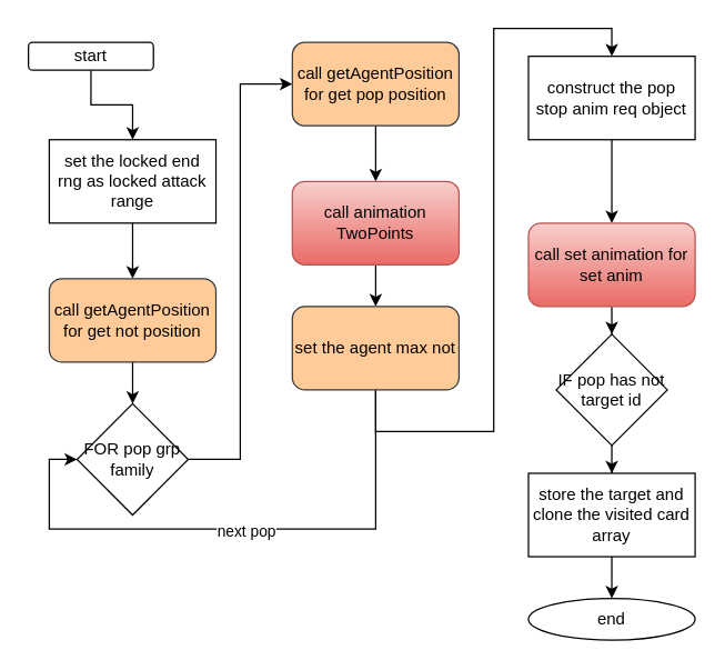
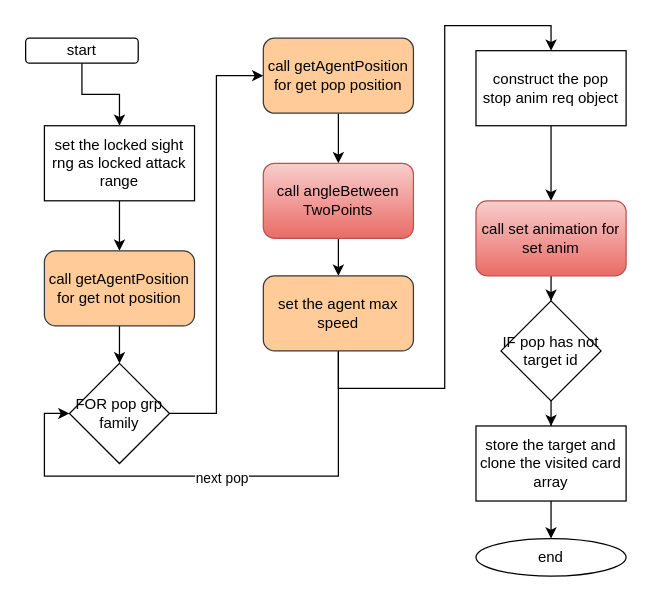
  <mxCell id="0" />
  <mxCell id="1" parent="0" />
  <mxCell id="2" value="" style="edgeStyle=orthogonalEdgeStyle;rounded=0;orthogonalLoop=1;jettySize=auto;html=1;" edge="1" parent="1" source="3" target="5"><mxGeometry relative="1" as="geometry" /></mxCell>
  <mxCell id="3" value="start" style="rounded=1;whiteSpace=wrap;html=1;" vertex="1" parent="1"><mxGeometry x="20" y="30" width="90" height="20" as="geometry" /></mxCell>
  <mxCell id="4" value="" style="edgeStyle=orthogonalEdgeStyle;rounded=0;orthogonalLoop=1;jettySize=auto;html=1;" edge="1" parent="1" source="5" target="7"><mxGeometry relative="1" as="geometry" /></mxCell>
- <mxCell id="5" value="set the locked end rng as locked attack range" style="rounded=0;whiteSpace=wrap;html=1;" vertex="1" parent="1"><mxGeometry x="35" y="100" width="120" height="60" as="geometry" /></mxCell>
+ <mxCell id="5" value="set the locked sight rng as locked attack range" style="rounded=0;whiteSpace=wrap;html=1;" vertex="1" parent="1"><mxGeometry x="35" y="100" width="120" height="60" as="geometry" /></mxCell>
  <mxCell id="6" value="" style="edgeStyle=orthogonalEdgeStyle;rounded=0;orthogonalLoop=1;jettySize=auto;html=1;" edge="1" parent="1" source="7" target="9"><mxGeometry relative="1" as="geometry" /></mxCell>
  <mxCell id="7" value="call&amp;nbsp;getAgentPosition for get not position" style="rounded=1;whiteSpace=wrap;html=1;fillColor=#ffcc99;strokeColor=#36393d;" vertex="1" parent="1"><mxGeometry x="35" y="200" width="120" height="60" as="geometry" /></mxCell>
  <mxCell id="8" style="edgeStyle=orthogonalEdgeStyle;rounded=0;orthogonalLoop=1;jettySize=auto;html=1;entryX=0;entryY=0.5;entryDx=0;entryDy=0;" edge="1" parent="1" source="9" target="11"><mxGeometry relative="1" as="geometry" /></mxCell>
  <mxCell id="9" value="FOR pop grp family" style="rhombus;whiteSpace=wrap;html=1;" vertex="1" parent="1"><mxGeometry x="55" y="290" width="80" height="80" as="geometry" /></mxCell>
  <mxCell id="10" value="" style="edgeStyle=orthogonalEdgeStyle;rounded=0;orthogonalLoop=1;jettySize=auto;html=1;" edge="1" parent="1" source="11" target="13"><mxGeometry relative="1" as="geometry" /></mxCell>
  <mxCell id="11" value="call&amp;nbsp;getAgentPosition for get pop position" style="rounded=1;whiteSpace=wrap;html=1;fillColor=#ffcc99;strokeColor=#36393d;" vertex="1" parent="1"><mxGeometry x="210" y="30" width="120" height="60" as="geometry" /></mxCell>
  <mxCell id="12" value="" style="edgeStyle=orthogonalEdgeStyle;rounded=0;orthogonalLoop=1;jettySize=auto;html=1;" edge="1" parent="1" source="13" target="17"><mxGeometry relative="1" as="geometry" /></mxCell>
- <mxCell id="13" value="call&amp;nbsp;animation&lt;br&gt;TwoPoints" style="rounded=1;whiteSpace=wrap;html=1;fillColor=#f8cecc;gradientColor=#ea6b66;strokeColor=#b85450;" vertex="1" parent="1"><mxGeometry x="210" y="130" width="120" height="60" as="geometry" /></mxCell>
+ <mxCell id="13" value="call&amp;nbsp;angleBetween&lt;br&gt;TwoPoints" style="rounded=1;whiteSpace=wrap;html=1;fillColor=#f8cecc;gradientColor=#ea6b66;strokeColor=#b85450;" vertex="1" parent="1"><mxGeometry x="210" y="130" width="120" height="60" as="geometry" /></mxCell>
  <mxCell id="14" style="edgeStyle=orthogonalEdgeStyle;rounded=0;orthogonalLoop=1;jettySize=auto;html=1;entryX=0;entryY=0.5;entryDx=0;entryDy=0;" edge="1" parent="1" source="17" target="9"><mxGeometry relative="1" as="geometry"><Array as="points"><mxPoint x="270" y="380" /><mxPoint x="35" y="380" /><mxPoint x="35" y="330" /></Array></mxGeometry></mxCell>
  <mxCell id="15" value="next pop" style="edgeLabel;html=1;align=center;verticalAlign=middle;resizable=0;points=[];" vertex="1" connectable="0" parent="14"><mxGeometry x="-0.041" y="1" relative="1" as="geometry"><mxPoint as="offset" /></mxGeometry></mxCell>
  <mxCell id="16" style="edgeStyle=orthogonalEdgeStyle;rounded=0;orthogonalLoop=1;jettySize=auto;html=1;entryX=0.5;entryY=0;entryDx=0;entryDy=0;" edge="1" parent="1" source="17" target="19"><mxGeometry relative="1" as="geometry"><Array as="points"><mxPoint x="270" y="310" /><mxPoint x="355" y="310" /><mxPoint x="355" y="20" /><mxPoint x="440" y="20" /></Array></mxGeometry></mxCell>
- <mxCell id="17" value="set the agent max not" style="rounded=1;whiteSpace=wrap;html=1;fillColor=#ffcc99;strokeColor=#36393d;" vertex="1" parent="1"><mxGeometry x="210" y="220" width="120" height="60" as="geometry" /></mxCell>
+ <mxCell id="17" value="set the agent max speed" style="rounded=1;whiteSpace=wrap;html=1;fillColor=#ffcc99;strokeColor=#36393d;" vertex="1" parent="1"><mxGeometry x="210" y="220" width="120" height="60" as="geometry" /></mxCell>
  <mxCell id="18" value="" style="edgeStyle=orthogonalEdgeStyle;rounded=0;orthogonalLoop=1;jettySize=auto;html=1;" edge="1" parent="1" source="19" target="21"><mxGeometry relative="1" as="geometry" /></mxCell>
  <mxCell id="19" value="construct the pop stop anim req object" style="rounded=0;whiteSpace=wrap;html=1;" vertex="1" parent="1"><mxGeometry x="380" y="40" width="120" height="60" as="geometry" /></mxCell>
  <mxCell id="20" value="" style="edgeStyle=orthogonalEdgeStyle;rounded=0;orthogonalLoop=1;jettySize=auto;html=1;" edge="1" parent="1" source="21" target="23"><mxGeometry relative="1" as="geometry" /></mxCell>
  <mxCell id="21" value="call set animation for set anim" style="rounded=1;whiteSpace=wrap;html=1;fillColor=#f8cecc;gradientColor=#ea6b66;strokeColor=#b85450;" vertex="1" parent="1"><mxGeometry x="380" y="160" width="120" height="60" as="geometry" /></mxCell>
  <mxCell id="22" value="" style="edgeStyle=orthogonalEdgeStyle;rounded=0;orthogonalLoop=1;jettySize=auto;html=1;" edge="1" parent="1" source="23" target="25"><mxGeometry relative="1" as="geometry" /></mxCell>
  <mxCell id="23" value="IF pop has not target id" style="rhombus;whiteSpace=wrap;html=1;" vertex="1" parent="1"><mxGeometry x="400" y="240" width="80" height="80" as="geometry" /></mxCell>
  <mxCell id="24" value="" style="edgeStyle=orthogonalEdgeStyle;rounded=0;orthogonalLoop=1;jettySize=auto;html=1;" edge="1" parent="1" source="25" target="26"><mxGeometry relative="1" as="geometry" /></mxCell>
  <mxCell id="25" value="store the target and clone the visited card array" style="whiteSpace=wrap;html=1;" vertex="1" parent="1"><mxGeometry x="380" y="340" width="120" height="60" as="geometry" /></mxCell>
  <mxCell id="26" value="end" style="ellipse;whiteSpace=wrap;html=1;" vertex="1" parent="1"><mxGeometry x="380" y="430" width="120" height="30" as="geometry" /></mxCell>
